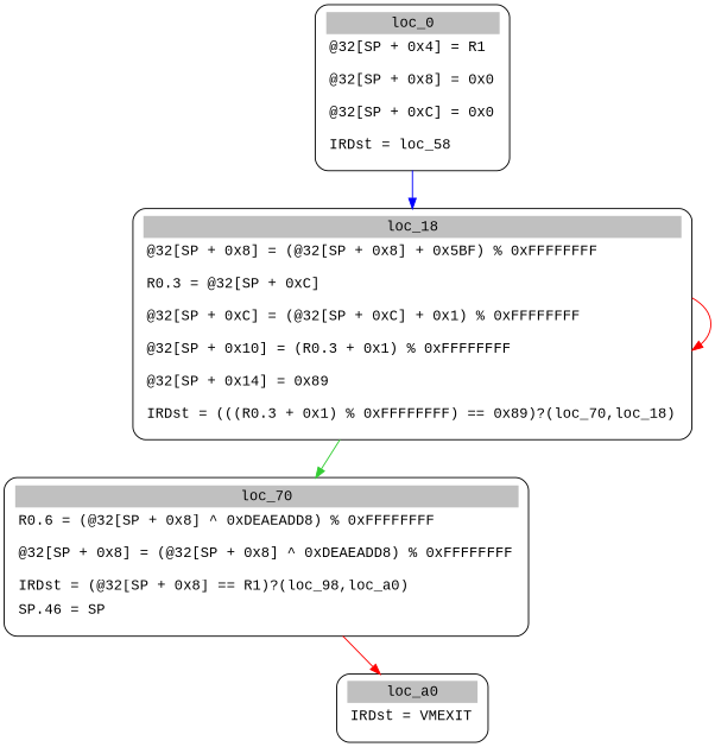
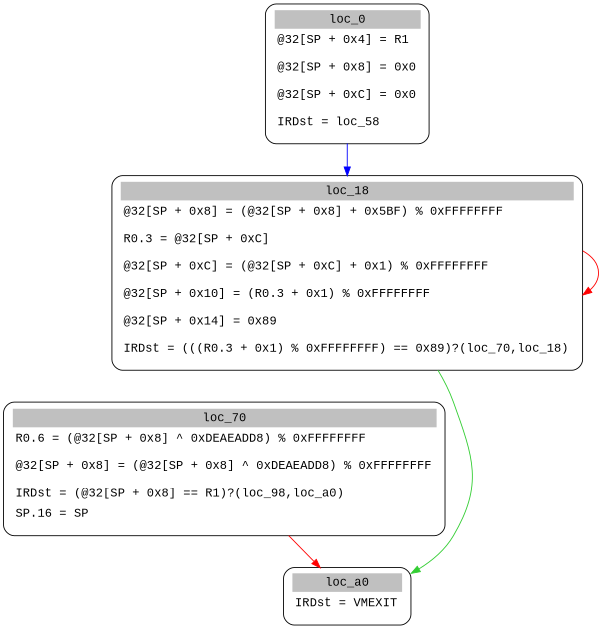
  digraph {
    node [fontname="Courier New" shape=Mrecord]
    edge [color=red]
    n1 [label=<<table border="0" cellborder="0" cellpadding="3"><tr><td align="center" colspan="2" bgcolor="grey">loc_0</td></tr><tr><td align="left">@32[SP + 0x4] = R1</td></tr><tr><td align="left"></td></tr><tr><td align="left">@32[SP + 0x8] = 0x0</td></tr><tr><td align="left"></td></tr><tr><td align="left">@32[SP + 0xC] = 0x0</td></tr><tr><td align="left"></td></tr><tr><td align="left">IRDst = loc_58</td></tr><tr><td align="left"></td></tr></table>>]
    n2 [label=<<table border="0" cellborder="0" cellpadding="3"><tr><td align="center" colspan="2" bgcolor="grey">loc_18</td></tr><tr><td align="left">@32[SP + 0x8] = (@32[SP + 0x8] + 0x5BF) % 0xFFFFFFFF</td></tr><tr><td align="left"></td></tr><tr><td align="left">R0.3 = @32[SP + 0xC]</td></tr><tr><td align="left"></td></tr><tr><td align="left">@32[SP + 0xC] = (@32[SP + 0xC] + 0x1) % 0xFFFFFFFF</td></tr><tr><td align="left"></td></tr><tr><td align="left">@32[SP + 0x10] = (R0.3 + 0x1) % 0xFFFFFFFF</td></tr><tr><td align="left"></td></tr><tr><td align="left">@32[SP + 0x14] = 0x89</td></tr><tr><td align="left"></td></tr><tr><td align="left">IRDst = (((R0.3 + 0x1) % 0xFFFFFFFF) == 0x89)?(loc_70,loc_18)</td></tr><tr><td align="left"></td></tr></table>>]
-   n3 [label=<<table border="0" cellborder="0" cellpadding="3"><tr><td align="center" colspan="2" bgcolor="grey">loc_70</td></tr><tr><td align="left">R0.6 = (@32[SP + 0x8] ^ 0xDEAEADD8) % 0xFFFFFFFF</td></tr><tr><td align="left"></td></tr><tr><td align="left">@32[SP + 0x8] = (@32[SP + 0x8] ^ 0xDEAEADD8) % 0xFFFFFFFF</td></tr><tr><td align="left"></td></tr><tr><td align="left">IRDst = (@32[SP + 0x8] == R1)?(loc_98,loc_a0)</td></tr><tr><td align="left">SP.46 = SP</td></tr><tr><td align="left"></td></tr></table>>]
+   n3 [label=<<table border="0" cellborder="0" cellpadding="3"><tr><td align="center" colspan="2" bgcolor="grey">loc_70</td></tr><tr><td align="left">R0.6 = (@32[SP + 0x8] ^ 0xDEAEADD8) % 0xFFFFFFFF</td></tr><tr><td align="left"></td></tr><tr><td align="left">@32[SP + 0x8] = (@32[SP + 0x8] ^ 0xDEAEADD8) % 0xFFFFFFFF</td></tr><tr><td align="left"></td></tr><tr><td align="left">IRDst = (@32[SP + 0x8] == R1)?(loc_98,loc_a0)</td></tr><tr><td align="left">SP.16 = SP</td></tr><tr><td align="left"></td></tr></table>>]
    n4 [label=<<table border="0" cellborder="0" cellpadding="3"><tr><td align="center" colspan="2" bgcolor="grey">loc_a0</td></tr><tr><td align="left">IRDst = VMEXIT</td></tr><tr><td align="left"></td></tr></table>>]
    n1 -> n2 [color=blue]
    n2 -> n2
-   n2 -> n3 [color=limegreen]
+   n2 -> n4 [color=limegreen]
    n3 -> n4
  }
